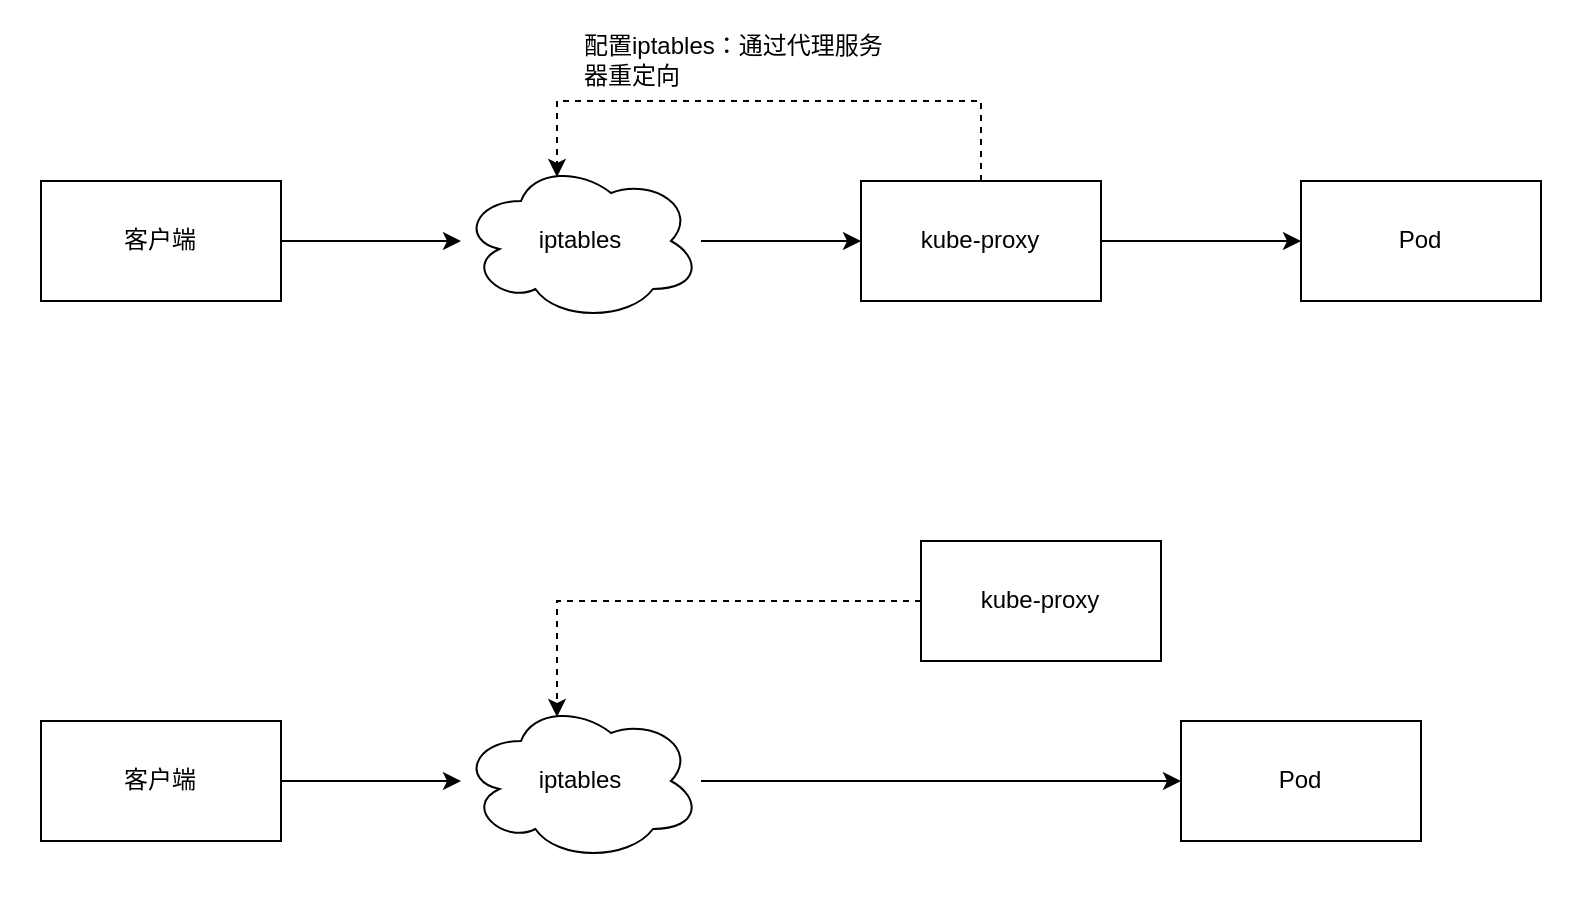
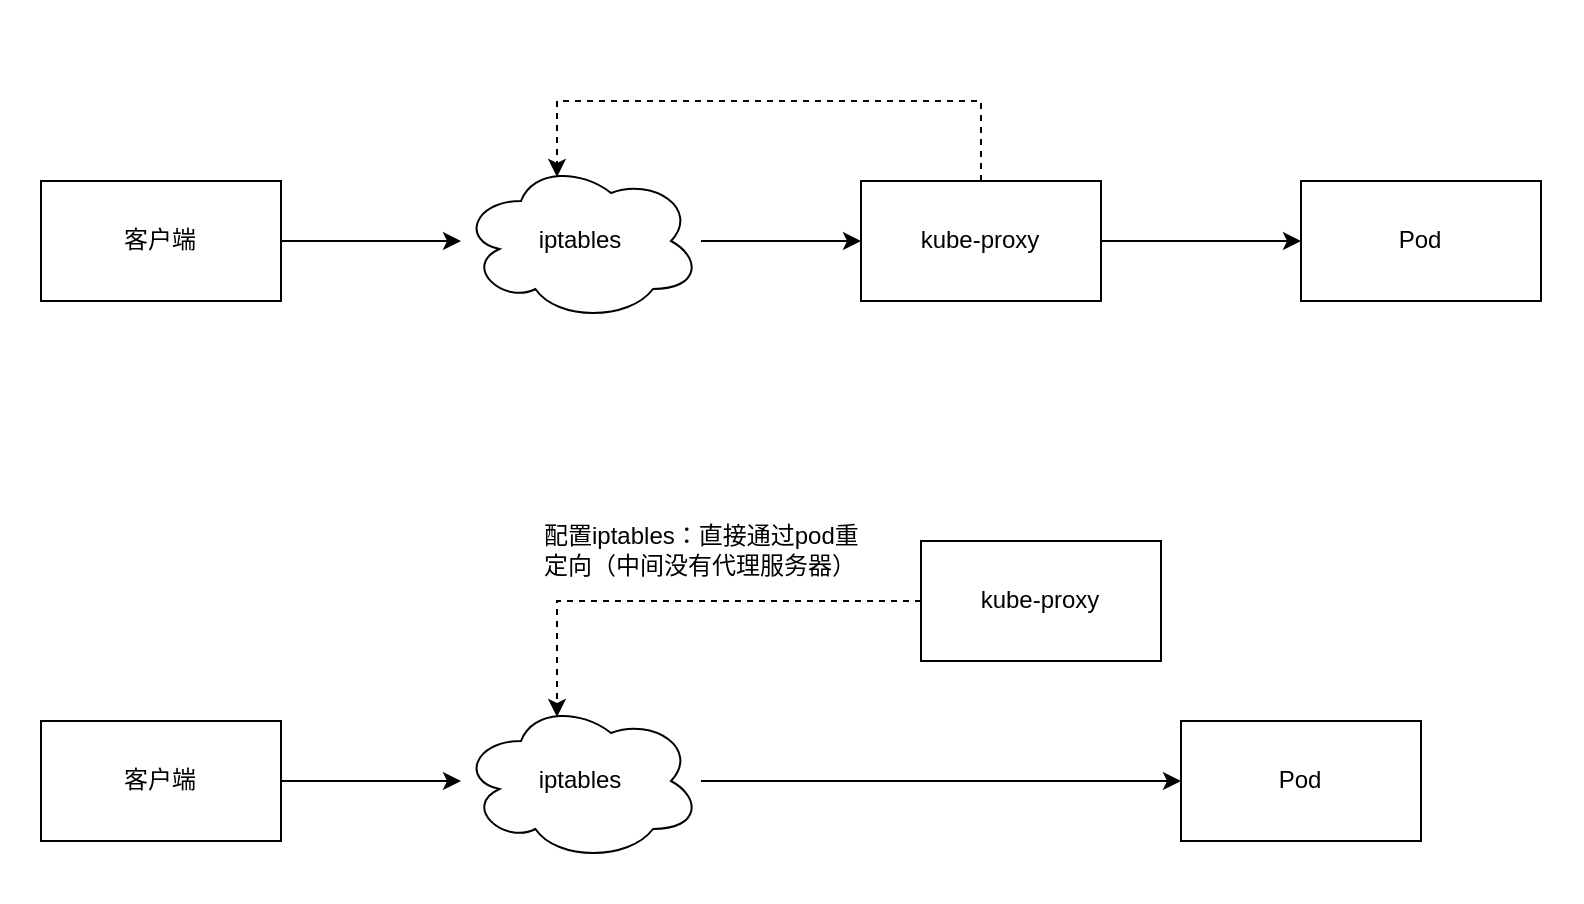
  <mxCell id="0" />
  <mxCell id="1" parent="0" />
  <mxCell id="2" value="客户端" style="rounded=0;whiteSpace=wrap;html=1;" vertex="1" parent="1"><mxGeometry x="20" y="90" width="120" height="60" as="geometry" /></mxCell>
  <mxCell id="3" style="edgeStyle=orthogonalEdgeStyle;rounded=0;orthogonalLoop=1;jettySize=auto;html=1;" edge="1" parent="1" source="5" target="9"><mxGeometry relative="1" as="geometry" /></mxCell>
  <mxCell id="4" style="edgeStyle=orthogonalEdgeStyle;rounded=0;orthogonalLoop=1;jettySize=auto;html=1;startArrow=classic;startFill=1;endArrow=none;endFill=0;" edge="1" parent="1" source="5" target="2"><mxGeometry relative="1" as="geometry" /></mxCell>
  <mxCell id="5" value="iptables" style="ellipse;shape=cloud;whiteSpace=wrap;html=1;" vertex="1" parent="1"><mxGeometry x="230" y="80" width="120" height="80" as="geometry" /></mxCell>
  <mxCell id="6" value="Pod" style="rounded=0;whiteSpace=wrap;html=1;" vertex="1" parent="1"><mxGeometry x="650" y="90" width="120" height="60" as="geometry" /></mxCell>
  <mxCell id="7" style="edgeStyle=orthogonalEdgeStyle;rounded=0;orthogonalLoop=1;jettySize=auto;html=1;entryX=0;entryY=0.5;entryDx=0;entryDy=0;startArrow=none;startFill=0;endArrow=classic;endFill=1;" edge="1" parent="1" source="9" target="6"><mxGeometry relative="1" as="geometry" /></mxCell>
  <mxCell id="8" style="edgeStyle=orthogonalEdgeStyle;rounded=0;orthogonalLoop=1;jettySize=auto;html=1;entryX=0.4;entryY=0.1;entryDx=0;entryDy=0;entryPerimeter=0;startArrow=none;startFill=0;endArrow=classic;endFill=1;dashed=1;" edge="1" parent="1" source="9" target="5"><mxGeometry relative="1" as="geometry"><Array as="points"><mxPoint x="490" y="50" /><mxPoint x="278" y="50" /></Array></mxGeometry></mxCell>
  <mxCell id="9" value="kube-proxy" style="rounded=0;whiteSpace=wrap;html=1;" vertex="1" parent="1"><mxGeometry x="430" y="90" width="120" height="60" as="geometry" /></mxCell>
- <mxCell id="10" value="配置iptables：通过代理服务器重定向" style="text;html=1;strokeColor=none;fillColor=none;align=left;verticalAlign=middle;whiteSpace=wrap;rounded=0;" vertex="1" parent="1"><mxGeometry x="290" y="20" width="160" height="20" as="geometry" /></mxCell>
  <mxCell id="11" value="客户端" style="rounded=0;whiteSpace=wrap;html=1;" vertex="1" parent="1"><mxGeometry x="20" y="360" width="120" height="60" as="geometry" /></mxCell>
  <mxCell id="12" style="edgeStyle=orthogonalEdgeStyle;rounded=0;orthogonalLoop=1;jettySize=auto;html=1;entryX=0;entryY=0.5;entryDx=0;entryDy=0;" edge="1" parent="1" source="14" target="15"><mxGeometry relative="1" as="geometry"><mxPoint x="430" y="390" as="targetPoint" /></mxGeometry></mxCell>
  <mxCell id="13" style="edgeStyle=orthogonalEdgeStyle;rounded=0;orthogonalLoop=1;jettySize=auto;html=1;startArrow=classic;startFill=1;endArrow=none;endFill=0;" edge="1" parent="1" source="14" target="11"><mxGeometry relative="1" as="geometry" /></mxCell>
  <mxCell id="14" value="iptables" style="ellipse;shape=cloud;whiteSpace=wrap;html=1;" vertex="1" parent="1"><mxGeometry x="230" y="350" width="120" height="80" as="geometry" /></mxCell>
  <mxCell id="15" value="Pod" style="rounded=0;whiteSpace=wrap;html=1;" vertex="1" parent="1"><mxGeometry x="590" y="360" width="120" height="60" as="geometry" /></mxCell>
  <mxCell id="16" style="edgeStyle=orthogonalEdgeStyle;rounded=0;orthogonalLoop=1;jettySize=auto;html=1;entryX=0.4;entryY=0.1;entryDx=0;entryDy=0;entryPerimeter=0;dashed=1;startArrow=none;startFill=0;endArrow=classic;endFill=1;" edge="1" parent="1" source="17" target="14"><mxGeometry relative="1" as="geometry" /></mxCell>
  <mxCell id="17" value="kube-proxy" style="rounded=0;whiteSpace=wrap;html=1;" vertex="1" parent="1"><mxGeometry x="460" y="270" width="120" height="60" as="geometry" /></mxCell>
+ <mxCell id="18" value="配置iptables：直接通过pod重定向（中间没有代理服务器）" style="text;html=1;strokeColor=none;fillColor=none;align=left;verticalAlign=middle;whiteSpace=wrap;rounded=0;" vertex="1" parent="1"><mxGeometry x="270" y="260" width="170" height="30" as="geometry" /></mxCell>
